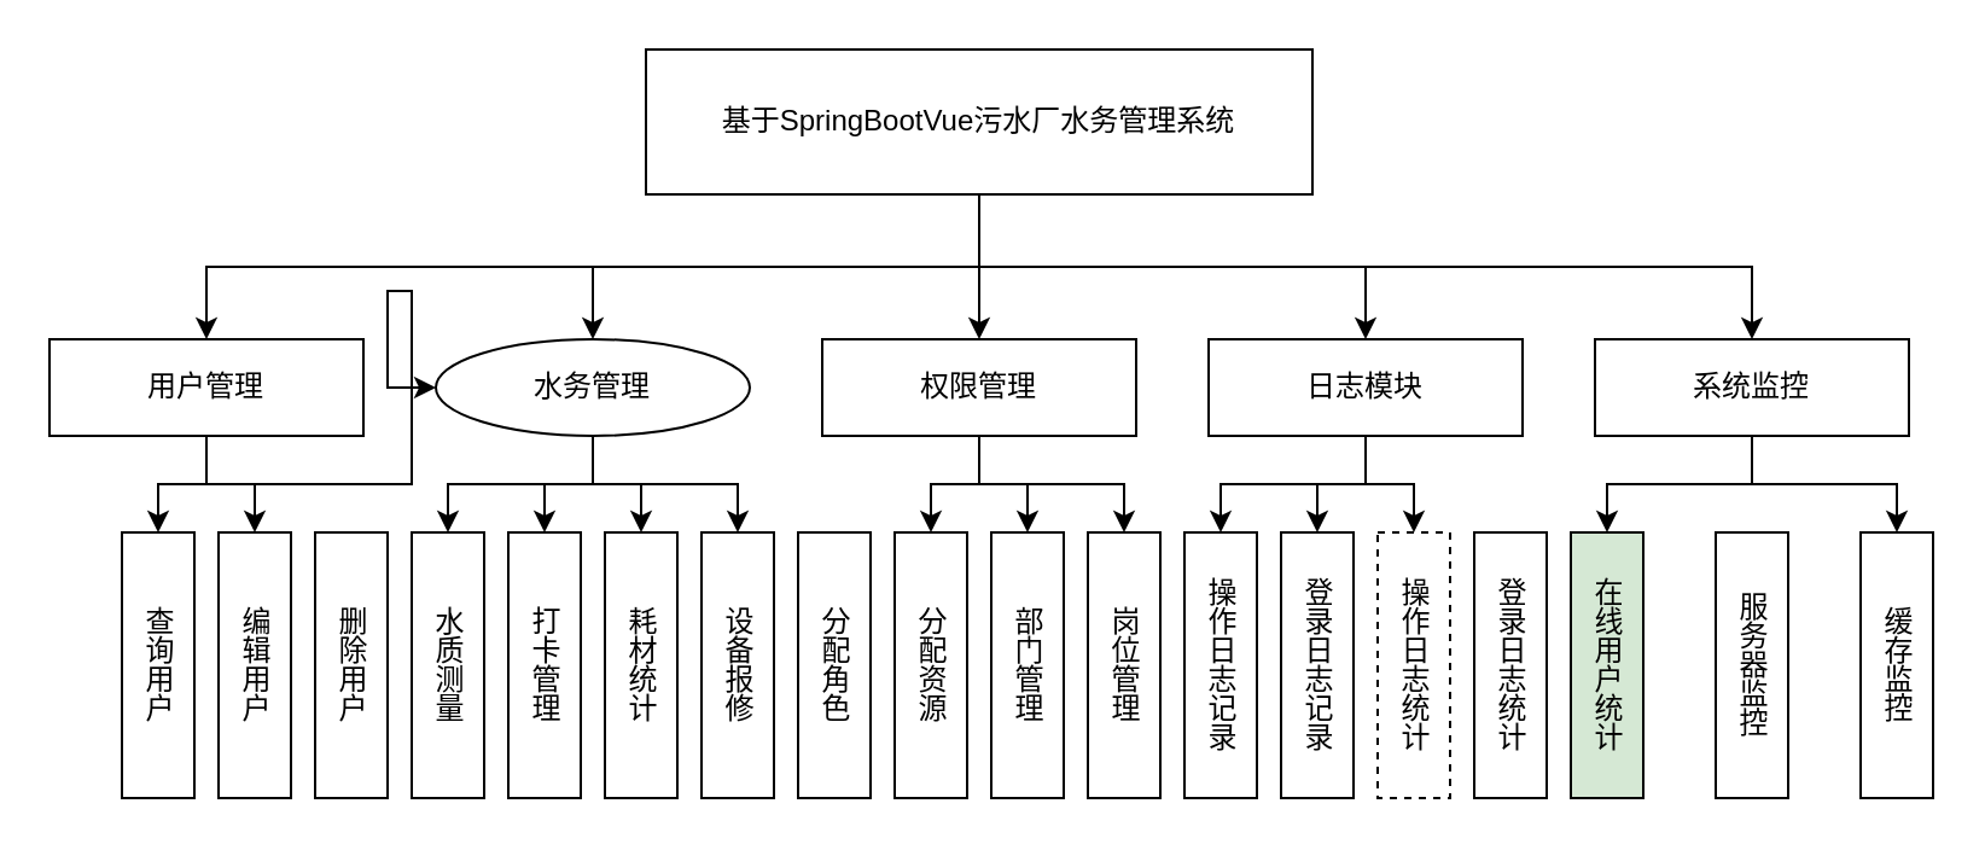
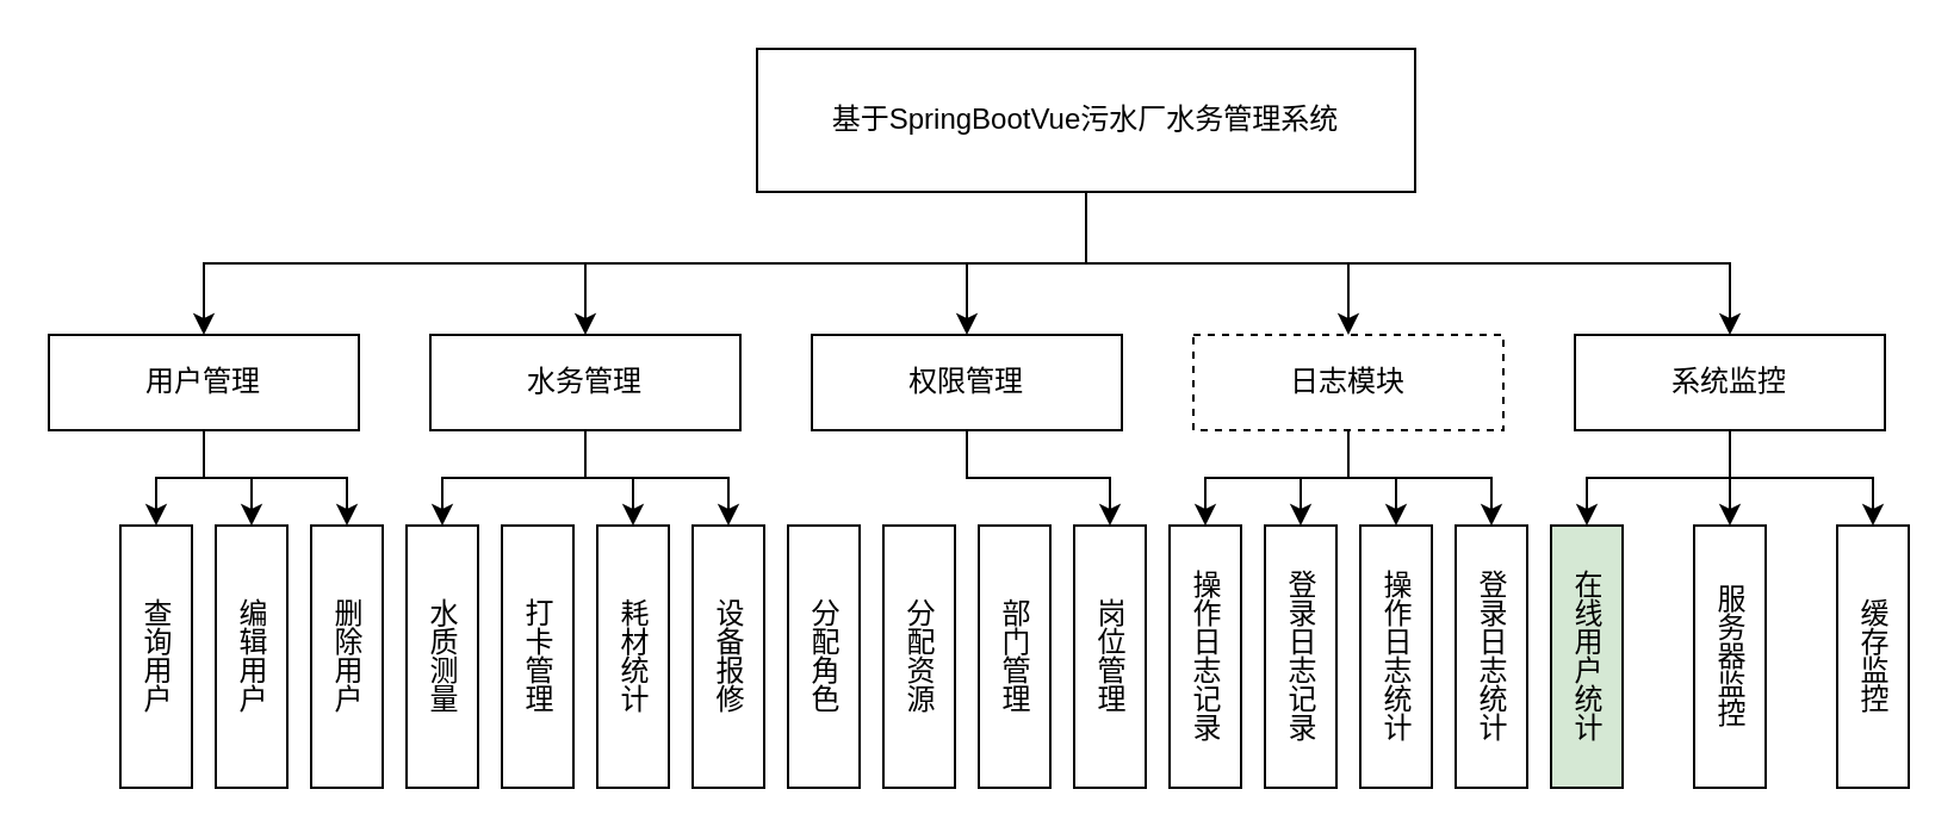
  <mxCell id="0" />
  <mxCell id="1" parent="0" />
  <mxCell id="2" style="edgeStyle=orthogonalEdgeStyle;rounded=0;orthogonalLoop=1;jettySize=auto;html=1;exitX=0.5;exitY=1;exitDx=0;exitDy=0;entryX=0.5;entryY=0;entryDx=0;entryDy=0;" edge="1" parent="1" source="7" target="11"><mxGeometry relative="1" as="geometry" /></mxCell>
  <mxCell id="3" style="edgeStyle=orthogonalEdgeStyle;rounded=0;orthogonalLoop=1;jettySize=auto;html=1;exitX=0.5;exitY=1;exitDx=0;exitDy=0;" edge="1" parent="1" source="7" target="16"><mxGeometry relative="1" as="geometry" /></mxCell>
  <mxCell id="4" style="edgeStyle=orthogonalEdgeStyle;rounded=0;orthogonalLoop=1;jettySize=auto;html=1;exitX=0.5;exitY=1;exitDx=0;exitDy=0;entryX=0.5;entryY=0;entryDx=0;entryDy=0;" edge="1" parent="1" source="7" target="20"><mxGeometry relative="1" as="geometry" /></mxCell>
  <mxCell id="5" style="edgeStyle=orthogonalEdgeStyle;rounded=0;orthogonalLoop=1;jettySize=auto;html=1;exitX=0.5;exitY=1;exitDx=0;exitDy=0;entryX=0.5;entryY=0;entryDx=0;entryDy=0;" edge="1" parent="1" source="7" target="25"><mxGeometry relative="1" as="geometry" /></mxCell>
  <mxCell id="6" style="edgeStyle=orthogonalEdgeStyle;rounded=0;orthogonalLoop=1;jettySize=auto;html=1;exitX=0.5;exitY=1;exitDx=0;exitDy=0;entryX=0.5;entryY=0;entryDx=0;entryDy=0;" edge="1" parent="1" source="7" target="29"><mxGeometry relative="1" as="geometry" /></mxCell>
- <mxCell id="7" value="基于SpringBootVue污水厂水务管理系统" style="rounded=0;whiteSpace=wrap;html=1;" vertex="1" parent="1"><mxGeometry x="267" y="20" width="276" height="60" as="geometry" /></mxCell>
+ <mxCell id="7" value="基于SpringBootVue污水厂水务管理系统" style="rounded=0;whiteSpace=wrap;html=1;" vertex="1" parent="1"><mxGeometry x="317" y="20" width="276" height="60" as="geometry" /></mxCell>
  <mxCell id="8" style="edgeStyle=orthogonalEdgeStyle;rounded=0;orthogonalLoop=1;jettySize=auto;html=1;exitX=0.5;exitY=1;exitDx=0;exitDy=0;entryX=0.5;entryY=0;entryDx=0;entryDy=0;" edge="1" parent="1" source="11" target="30"><mxGeometry relative="1" as="geometry" /></mxCell>
  <mxCell id="9" style="edgeStyle=orthogonalEdgeStyle;rounded=0;orthogonalLoop=1;jettySize=auto;html=1;exitX=0.5;exitY=1;exitDx=0;exitDy=0;entryX=0.5;entryY=0;entryDx=0;entryDy=0;" edge="1" parent="1" source="11" target="31"><mxGeometry relative="1" as="geometry" /></mxCell>
- <mxCell id="10" style="edgeStyle=orthogonalEdgeStyle;rounded=0;orthogonalLoop=1;jettySize=auto;html=1;exitX=0.5;exitY=1;exitDx=0;exitDy=0;" edge="1" parent="1" source="11" target="16"><mxGeometry relative="1" as="geometry" /></mxCell>
+ <mxCell id="10" style="edgeStyle=orthogonalEdgeStyle;rounded=0;orthogonalLoop=1;jettySize=auto;html=1;exitX=0.5;exitY=1;exitDx=0;exitDy=0;entryX=0.5;entryY=0;entryDx=0;entryDy=0;" edge="1" parent="1" source="11" target="32"><mxGeometry relative="1" as="geometry" /></mxCell>
  <mxCell id="11" value="用户管理" style="rounded=0;whiteSpace=wrap;html=1;" vertex="1" parent="1"><mxGeometry x="20" y="140" width="130" height="40" as="geometry" /></mxCell>
  <mxCell id="12" style="edgeStyle=orthogonalEdgeStyle;rounded=0;orthogonalLoop=1;jettySize=auto;html=1;exitX=0.5;exitY=1;exitDx=0;exitDy=0;entryX=0.5;entryY=0;entryDx=0;entryDy=0;" edge="1" parent="1" source="16" target="33"><mxGeometry relative="1" as="geometry" /></mxCell>
- <mxCell id="13" style="edgeStyle=orthogonalEdgeStyle;rounded=0;orthogonalLoop=1;jettySize=auto;html=1;exitX=0.5;exitY=1;exitDx=0;exitDy=0;entryX=0.5;entryY=0;entryDx=0;entryDy=0;" edge="1" parent="1" source="16" target="34"><mxGeometry relative="1" as="geometry" /></mxCell>
  <mxCell id="14" style="edgeStyle=orthogonalEdgeStyle;rounded=0;orthogonalLoop=1;jettySize=auto;html=1;exitX=0.5;exitY=1;exitDx=0;exitDy=0;entryX=0.5;entryY=0;entryDx=0;entryDy=0;" edge="1" parent="1" source="16" target="35"><mxGeometry relative="1" as="geometry" /></mxCell>
  <mxCell id="15" style="edgeStyle=orthogonalEdgeStyle;rounded=0;orthogonalLoop=1;jettySize=auto;html=1;exitX=0.5;exitY=1;exitDx=0;exitDy=0;entryX=0.5;entryY=0;entryDx=0;entryDy=0;" edge="1" parent="1" source="16" target="36"><mxGeometry relative="1" as="geometry" /></mxCell>
- <mxCell id="16" value="水务管理" style="ellipse;whiteSpace=wrap;html=1;" vertex="1" parent="1"><mxGeometry x="180" y="140" width="130" height="40" as="geometry" /></mxCell>
- <mxCell id="17" style="edgeStyle=orthogonalEdgeStyle;rounded=0;orthogonalLoop=1;jettySize=auto;html=1;exitX=0.5;exitY=1;exitDx=0;exitDy=0;entryX=0.5;entryY=0;entryDx=0;entryDy=0;" edge="1" parent="1" source="20" target="38"><mxGeometry relative="1" as="geometry" /></mxCell>
- <mxCell id="18" style="edgeStyle=orthogonalEdgeStyle;rounded=0;orthogonalLoop=1;jettySize=auto;html=1;exitX=0.5;exitY=1;exitDx=0;exitDy=0;entryX=0.5;entryY=0;entryDx=0;entryDy=0;" edge="1" parent="1" source="20" target="39"><mxGeometry relative="1" as="geometry" /></mxCell>
+ <mxCell id="16" value="水务管理" style="rounded=0;whiteSpace=wrap;html=1;" vertex="1" parent="1"><mxGeometry x="180" y="140" width="130" height="40" as="geometry" /></mxCell>
  <mxCell id="19" style="edgeStyle=orthogonalEdgeStyle;rounded=0;orthogonalLoop=1;jettySize=auto;html=1;exitX=0.5;exitY=1;exitDx=0;exitDy=0;entryX=0.5;entryY=0;entryDx=0;entryDy=0;" edge="1" parent="1" source="20" target="40"><mxGeometry relative="1" as="geometry" /></mxCell>
  <mxCell id="20" value="权限管理" style="rounded=0;whiteSpace=wrap;html=1;" vertex="1" parent="1"><mxGeometry x="340" y="140" width="130" height="40" as="geometry" /></mxCell>
  <mxCell id="21" style="edgeStyle=orthogonalEdgeStyle;rounded=0;orthogonalLoop=1;jettySize=auto;html=1;exitX=0.5;exitY=1;exitDx=0;exitDy=0;entryX=0.5;entryY=0;entryDx=0;entryDy=0;" edge="1" parent="1" source="25" target="41"><mxGeometry relative="1" as="geometry" /></mxCell>
  <mxCell id="22" style="edgeStyle=orthogonalEdgeStyle;rounded=0;orthogonalLoop=1;jettySize=auto;html=1;exitX=0.5;exitY=1;exitDx=0;exitDy=0;entryX=0.5;entryY=0;entryDx=0;entryDy=0;" edge="1" parent="1" source="25" target="42"><mxGeometry relative="1" as="geometry" /></mxCell>
  <mxCell id="23" style="edgeStyle=orthogonalEdgeStyle;rounded=0;orthogonalLoop=1;jettySize=auto;html=1;exitX=0.5;exitY=1;exitDx=0;exitDy=0;entryX=0.5;entryY=0;entryDx=0;entryDy=0;" edge="1" parent="1" source="25" target="43"><mxGeometry relative="1" as="geometry" /></mxCell>
- <mxCell id="25" value="日志模块" style="rounded=0;whiteSpace=wrap;html=1;" vertex="1" parent="1"><mxGeometry x="500" y="140" width="130" height="40" as="geometry" /></mxCell>
+ <mxCell id="24" style="edgeStyle=orthogonalEdgeStyle;rounded=0;orthogonalLoop=1;jettySize=auto;html=1;exitX=0.5;exitY=1;exitDx=0;exitDy=0;entryX=0.5;entryY=0;entryDx=0;entryDy=0;" edge="1" parent="1" source="25" target="44"><mxGeometry relative="1" as="geometry" /></mxCell>
+ <mxCell id="25" value="日志模块" style="rounded=0;whiteSpace=wrap;html=1;dashed=1;" vertex="1" parent="1"><mxGeometry x="500" y="140" width="130" height="40" as="geometry" /></mxCell>
  <mxCell id="26" style="edgeStyle=orthogonalEdgeStyle;rounded=0;orthogonalLoop=1;jettySize=auto;html=1;exitX=0.5;exitY=1;exitDx=0;exitDy=0;entryX=0.5;entryY=0;entryDx=0;entryDy=0;" edge="1" parent="1" source="29" target="45"><mxGeometry relative="1" as="geometry" /></mxCell>
+ <mxCell id="27" style="edgeStyle=orthogonalEdgeStyle;rounded=0;orthogonalLoop=1;jettySize=auto;html=1;exitX=0.5;exitY=1;exitDx=0;exitDy=0;entryX=0.5;entryY=0;entryDx=0;entryDy=0;" edge="1" parent="1" source="29" target="46"><mxGeometry relative="1" as="geometry" /></mxCell>
  <mxCell id="28" style="edgeStyle=orthogonalEdgeStyle;rounded=0;orthogonalLoop=1;jettySize=auto;html=1;exitX=0.5;exitY=1;exitDx=0;exitDy=0;entryX=0.5;entryY=0;entryDx=0;entryDy=0;" edge="1" parent="1" source="29" target="47"><mxGeometry relative="1" as="geometry" /></mxCell>
  <mxCell id="29" value="系统监控" style="rounded=0;whiteSpace=wrap;html=1;" vertex="1" parent="1"><mxGeometry x="660" y="140" width="130" height="40" as="geometry" /></mxCell>
  <mxCell id="30" value="查询用户" style="rounded=0;whiteSpace=wrap;html=1;verticalAlign=middle;textDirection=vertical-lr;labelPosition=center;verticalLabelPosition=middle;align=center;spacingRight=3;" vertex="1" parent="1"><mxGeometry x="50" y="220" width="30" height="110" as="geometry" /></mxCell>
  <mxCell id="31" value="编辑用户" style="rounded=0;whiteSpace=wrap;html=1;verticalAlign=middle;textDirection=vertical-lr;labelPosition=center;verticalLabelPosition=middle;align=center;spacingRight=3;" vertex="1" parent="1"><mxGeometry x="90" y="220" width="30" height="110" as="geometry" /></mxCell>
  <mxCell id="32" value="删除用户" style="rounded=0;whiteSpace=wrap;html=1;verticalAlign=middle;textDirection=vertical-lr;labelPosition=center;verticalLabelPosition=middle;align=center;spacingRight=3;" vertex="1" parent="1"><mxGeometry x="130" y="220" width="30" height="110" as="geometry" /></mxCell>
  <mxCell id="33" value="水质测量" style="rounded=0;whiteSpace=wrap;html=1;verticalAlign=middle;textDirection=vertical-lr;labelPosition=center;verticalLabelPosition=middle;align=center;spacingRight=3;" vertex="1" parent="1"><mxGeometry x="170" y="220" width="30" height="110" as="geometry" /></mxCell>
  <mxCell id="34" value="打卡管理" style="rounded=0;whiteSpace=wrap;html=1;verticalAlign=middle;textDirection=vertical-lr;labelPosition=center;verticalLabelPosition=middle;align=center;spacingRight=3;" vertex="1" parent="1"><mxGeometry x="210" y="220" width="30" height="110" as="geometry" /></mxCell>
  <mxCell id="35" value="耗材统计" style="rounded=0;whiteSpace=wrap;html=1;verticalAlign=middle;textDirection=vertical-lr;labelPosition=center;verticalLabelPosition=middle;align=center;spacingRight=3;" vertex="1" parent="1"><mxGeometry x="250" y="220" width="30" height="110" as="geometry" /></mxCell>
  <mxCell id="36" value="设备报修" style="rounded=0;whiteSpace=wrap;html=1;verticalAlign=middle;textDirection=vertical-lr;labelPosition=center;verticalLabelPosition=middle;align=center;spacingRight=3;" vertex="1" parent="1"><mxGeometry x="290" y="220" width="30" height="110" as="geometry" /></mxCell>
  <mxCell id="37" value="分配角色" style="rounded=0;whiteSpace=wrap;html=1;verticalAlign=middle;textDirection=vertical-lr;labelPosition=center;verticalLabelPosition=middle;align=center;spacingRight=3;" vertex="1" parent="1"><mxGeometry x="330" y="220" width="30" height="110" as="geometry" /></mxCell>
  <mxCell id="38" value="分配资源" style="rounded=0;whiteSpace=wrap;html=1;verticalAlign=middle;textDirection=vertical-lr;labelPosition=center;verticalLabelPosition=middle;align=center;spacingRight=3;" vertex="1" parent="1"><mxGeometry x="370" y="220" width="30" height="110" as="geometry" /></mxCell>
  <mxCell id="39" value="部门管理" style="rounded=0;whiteSpace=wrap;html=1;verticalAlign=middle;textDirection=vertical-lr;labelPosition=center;verticalLabelPosition=middle;align=center;spacingRight=3;" vertex="1" parent="1"><mxGeometry x="410" y="220" width="30" height="110" as="geometry" /></mxCell>
  <mxCell id="40" value="岗位管理" style="rounded=0;whiteSpace=wrap;html=1;verticalAlign=middle;textDirection=vertical-lr;labelPosition=center;verticalLabelPosition=middle;align=center;spacingRight=3;" vertex="1" parent="1"><mxGeometry x="450" y="220" width="30" height="110" as="geometry" /></mxCell>
  <mxCell id="41" value="操作日志记录" style="rounded=0;whiteSpace=wrap;html=1;verticalAlign=middle;textDirection=vertical-lr;labelPosition=center;verticalLabelPosition=middle;align=center;spacingRight=3;" vertex="1" parent="1"><mxGeometry x="490" y="220" width="30" height="110" as="geometry" /></mxCell>
  <mxCell id="42" value="登录日志记录" style="rounded=0;whiteSpace=wrap;html=1;verticalAlign=middle;textDirection=vertical-lr;labelPosition=center;verticalLabelPosition=middle;align=center;spacingRight=3;" vertex="1" parent="1"><mxGeometry x="530" y="220" width="30" height="110" as="geometry" /></mxCell>
- <mxCell id="43" value="操作日志统计" style="rounded=0;whiteSpace=wrap;html=1;verticalAlign=middle;textDirection=vertical-lr;labelPosition=center;verticalLabelPosition=middle;align=center;spacingRight=3;dashed=1;" vertex="1" parent="1"><mxGeometry x="570" y="220" width="30" height="110" as="geometry" /></mxCell>
+ <mxCell id="43" value="操作日志统计" style="rounded=0;whiteSpace=wrap;html=1;verticalAlign=middle;textDirection=vertical-lr;labelPosition=center;verticalLabelPosition=middle;align=center;spacingRight=3;" vertex="1" parent="1"><mxGeometry x="570" y="220" width="30" height="110" as="geometry" /></mxCell>
  <mxCell id="44" value="登录日志统计" style="rounded=0;whiteSpace=wrap;html=1;verticalAlign=middle;textDirection=vertical-lr;labelPosition=center;verticalLabelPosition=middle;align=center;spacingRight=3;" vertex="1" parent="1"><mxGeometry x="610" y="220" width="30" height="110" as="geometry" /></mxCell>
  <mxCell id="45" value="在线用户统计" style="rounded=0;whiteSpace=wrap;html=1;verticalAlign=middle;textDirection=vertical-lr;labelPosition=center;verticalLabelPosition=middle;align=center;spacingRight=3;fillColor=#d5e8d4;" vertex="1" parent="1"><mxGeometry x="650" y="220" width="30" height="110" as="geometry" /></mxCell>
  <mxCell id="46" value="服务器监控" style="rounded=0;whiteSpace=wrap;html=1;verticalAlign=middle;textDirection=vertical-lr;labelPosition=center;verticalLabelPosition=middle;align=center;spacingRight=3;" vertex="1" parent="1"><mxGeometry x="710" y="220" width="30" height="110" as="geometry" /></mxCell>
  <mxCell id="47" value="缓存监控" style="rounded=0;whiteSpace=wrap;html=1;verticalAlign=middle;textDirection=vertical-lr;labelPosition=center;verticalLabelPosition=middle;align=center;spacingRight=3;" vertex="1" parent="1"><mxGeometry x="770" y="220" width="30" height="110" as="geometry" /></mxCell>
